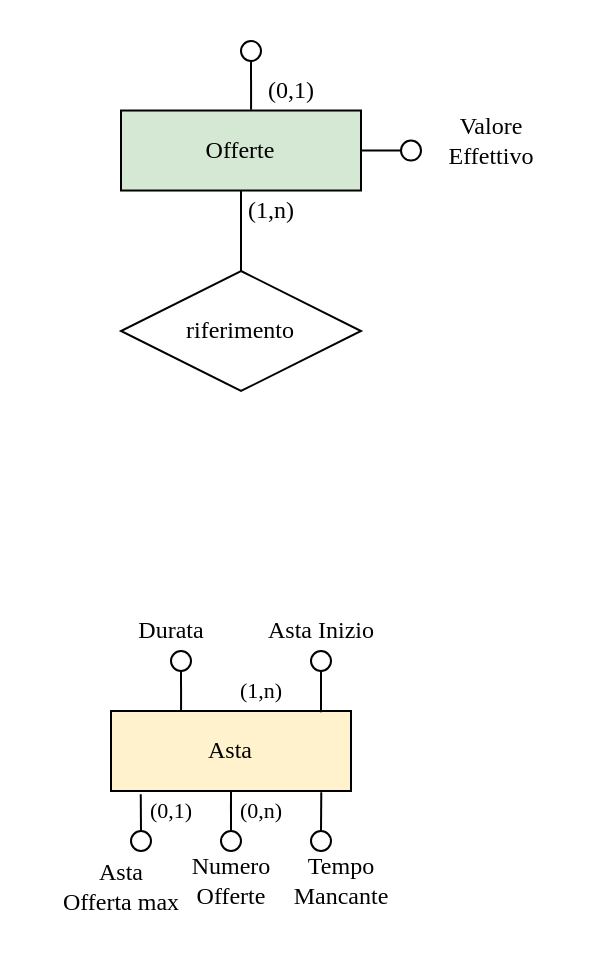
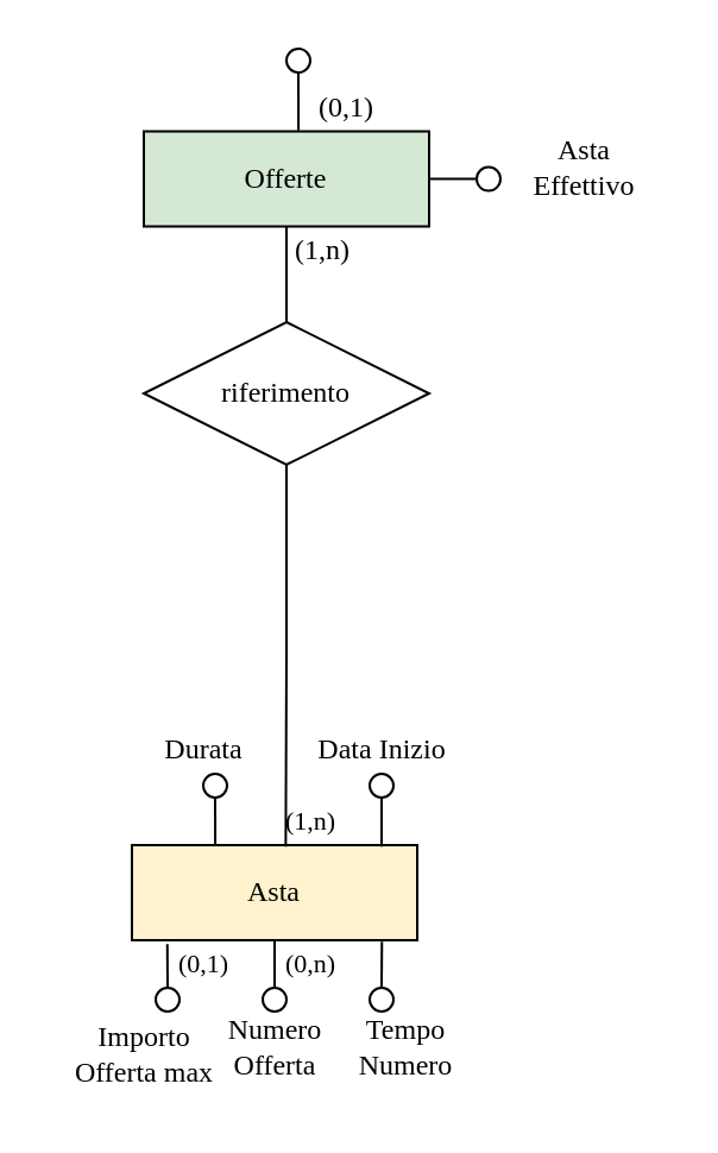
  <mxCell id="0" />
  <mxCell id="1" parent="0" />
  <mxCell id="2" value="" style="ellipse;whiteSpace=wrap;html=1;aspect=fixed;fontFamily=Times New Roman;" vertex="1" parent="1"><mxGeometry x="85" y="325" width="10" height="10" as="geometry" /></mxCell>
  <mxCell id="3" style="edgeStyle=orthogonalEdgeStyle;rounded=0;orthogonalLoop=1;jettySize=auto;html=1;exitX=0.5;exitY=1;exitDx=0;exitDy=0;endArrow=none;startFill=0;" edge="1" parent="1" source="4"><mxGeometry relative="1" as="geometry"><mxPoint x="114.977" y="405" as="targetPoint" /></mxGeometry></mxCell>
  <mxCell id="4" value="&lt;font&gt;Asta&lt;/font&gt;" style="whiteSpace=wrap;html=1;align=center;fontFamily=Times New Roman;fillColor=#fff2cc;" vertex="1" parent="1"><mxGeometry x="55" y="355" width="120" height="40" as="geometry" /></mxCell>
- <mxCell id="5" value="&lt;font&gt;Asta&lt;/font&gt;&lt;div&gt;&lt;font&gt;Offerta max&lt;/font&gt;&lt;/div&gt;" style="text;html=1;align=center;verticalAlign=middle;resizable=0;points=[];autosize=1;strokeColor=none;fillColor=none;fontFamily=Times New Roman;fontSize=12;fontColor=default;labelBackgroundColor=default;" vertex="1" parent="1"><mxGeometry x="20" y="423" width="80" height="40" as="geometry" /></mxCell>
+ <mxCell id="5" value="&lt;font&gt;Importo&lt;/font&gt;&lt;div&gt;&lt;font&gt;Offerta max&lt;/font&gt;&lt;/div&gt;" style="text;html=1;align=center;verticalAlign=middle;resizable=0;points=[];autosize=1;strokeColor=none;fillColor=none;fontFamily=Times New Roman;fontSize=12;fontColor=default;labelBackgroundColor=default;" vertex="1" parent="1"><mxGeometry x="20" y="423" width="80" height="40" as="geometry" /></mxCell>
  <mxCell id="6" style="edgeStyle=orthogonalEdgeStyle;rounded=0;orthogonalLoop=1;jettySize=auto;html=1;exitX=0.5;exitY=0;exitDx=0;exitDy=0;entryX=0.25;entryY=1;entryDx=0;entryDy=0;endArrow=none;startFill=0;fontFamily=Times New Roman;" edge="1" parent="1" source="7"><mxGeometry relative="1" as="geometry"><mxPoint x="115" y="400" as="targetPoint" /></mxGeometry></mxCell>
  <mxCell id="7" value="" style="ellipse;whiteSpace=wrap;html=1;aspect=fixed;fontFamily=Times New Roman;" vertex="1" parent="1"><mxGeometry x="110" y="415" width="10" height="10" as="geometry" /></mxCell>
  <mxCell id="8" value="" style="ellipse;whiteSpace=wrap;html=1;aspect=fixed;fontFamily=Times New Roman;" vertex="1" parent="1"><mxGeometry x="155" y="415" width="10" height="10" as="geometry" /></mxCell>
  <mxCell id="9" value="" style="ellipse;whiteSpace=wrap;html=1;aspect=fixed;fontFamily=Times New Roman;" vertex="1" parent="1"><mxGeometry x="65" y="415" width="10" height="10" as="geometry" /></mxCell>
- <mxCell id="10" value="&lt;font&gt;Numero&lt;br&gt;Offerte&lt;/font&gt;" style="text;html=1;align=center;verticalAlign=middle;resizable=0;points=[];autosize=1;strokeColor=none;fillColor=none;fontFamily=Times New Roman;fontSize=12;fontColor=default;labelBackgroundColor=default;" vertex="1" parent="1"><mxGeometry x="85" y="420" width="60" height="40" as="geometry" /></mxCell>
- <mxCell id="11" value="&lt;font&gt;Tempo&lt;/font&gt;&lt;div&gt;&lt;font&gt;Mancante&lt;/font&gt;&lt;/div&gt;" style="text;html=1;align=center;verticalAlign=middle;resizable=0;points=[];autosize=1;strokeColor=none;fillColor=none;fontFamily=Times New Roman;fontSize=12;fontColor=default;labelBackgroundColor=default;" vertex="1" parent="1"><mxGeometry x="135" y="420" width="70" height="40" as="geometry" /></mxCell>
+ <mxCell id="10" value="&lt;font&gt;Numero&lt;br&gt;Offerta&lt;/font&gt;" style="text;html=1;align=center;verticalAlign=middle;resizable=0;points=[];autosize=1;strokeColor=none;fillColor=none;fontFamily=Times New Roman;fontSize=12;fontColor=default;labelBackgroundColor=default;" vertex="1" parent="1"><mxGeometry x="85" y="420" width="60" height="40" as="geometry" /></mxCell>
+ <mxCell id="11" value="&lt;font&gt;Tempo&lt;/font&gt;&lt;div&gt;&lt;font&gt;Numero&lt;/font&gt;&lt;/div&gt;" style="text;html=1;align=center;verticalAlign=middle;resizable=0;points=[];autosize=1;strokeColor=none;fillColor=none;fontFamily=Times New Roman;fontSize=12;fontColor=default;labelBackgroundColor=default;" vertex="1" parent="1"><mxGeometry x="135" y="420" width="70" height="40" as="geometry" /></mxCell>
  <mxCell id="12" value="&lt;font&gt;(1,n)&lt;/font&gt;" style="text;html=1;align=center;verticalAlign=middle;resizable=0;points=[];autosize=1;strokeColor=none;fillColor=none;fontFamily=Times New Roman;fontSize=11;fontColor=default;labelBackgroundColor=default;" vertex="1" parent="1"><mxGeometry x="110" y="330" width="40" height="30" as="geometry" /></mxCell>
  <mxCell id="13" value="" style="ellipse;whiteSpace=wrap;html=1;aspect=fixed;fontFamily=Times New Roman;" vertex="1" parent="1"><mxGeometry x="155" y="325" width="10" height="10" as="geometry" /></mxCell>
  <mxCell id="14" style="edgeStyle=orthogonalEdgeStyle;shape=connector;rounded=0;orthogonalLoop=1;jettySize=auto;html=1;exitX=0.5;exitY=1;exitDx=0;exitDy=0;entryX=0.875;entryY=0.015;entryDx=0;entryDy=0;entryPerimeter=0;strokeColor=default;align=center;verticalAlign=middle;fontFamily=Times New Roman;fontSize=11;fontColor=default;labelBackgroundColor=default;startFill=0;endArrow=none;" edge="1" parent="1" source="13" target="4"><mxGeometry relative="1" as="geometry" /></mxCell>
  <mxCell id="15" style="edgeStyle=orthogonalEdgeStyle;shape=connector;rounded=0;orthogonalLoop=1;jettySize=auto;html=1;exitX=0.5;exitY=1;exitDx=0;exitDy=0;entryX=0.292;entryY=0;entryDx=0;entryDy=0;entryPerimeter=0;strokeColor=default;align=center;verticalAlign=middle;fontFamily=Times New Roman;fontSize=11;fontColor=default;labelBackgroundColor=default;startFill=0;endArrow=none;" edge="1" parent="1" source="2" target="4"><mxGeometry relative="1" as="geometry" /></mxCell>
  <mxCell id="16" value="&lt;font&gt;Durata&lt;/font&gt;" style="text;html=1;align=center;verticalAlign=middle;resizable=0;points=[];autosize=1;strokeColor=none;fillColor=none;fontFamily=Times New Roman;fontSize=12;fontColor=default;labelBackgroundColor=default;" vertex="1" parent="1"><mxGeometry x="55" y="300" width="60" height="30" as="geometry" /></mxCell>
- <mxCell id="17" value="&lt;font&gt;Asta Inizio&lt;/font&gt;" style="text;html=1;align=center;verticalAlign=middle;resizable=0;points=[];autosize=1;strokeColor=none;fillColor=none;fontFamily=Times New Roman;fontSize=12;fontColor=default;labelBackgroundColor=default;" vertex="1" parent="1"><mxGeometry x="120" y="300" width="80" height="30" as="geometry" /></mxCell>
+ <mxCell id="17" value="&lt;font&gt;Data Inizio&lt;/font&gt;" style="text;html=1;align=center;verticalAlign=middle;resizable=0;points=[];autosize=1;strokeColor=none;fillColor=none;fontFamily=Times New Roman;fontSize=12;fontColor=default;labelBackgroundColor=default;" vertex="1" parent="1"><mxGeometry x="120" y="300" width="80" height="30" as="geometry" /></mxCell>
  <mxCell id="18" style="edgeStyle=orthogonalEdgeStyle;rounded=0;orthogonalLoop=1;jettySize=auto;html=1;exitX=0.5;exitY=0;exitDx=0;exitDy=0;entryX=0.669;entryY=1.015;entryDx=0;entryDy=0;entryPerimeter=0;endArrow=none;startFill=0;fontFamily=Times New Roman;" edge="1" parent="1" source="8"><mxGeometry relative="1" as="geometry"><mxPoint x="160.14" y="395.6" as="targetPoint" /></mxGeometry></mxCell>
  <mxCell id="19" style="edgeStyle=orthogonalEdgeStyle;rounded=0;orthogonalLoop=1;jettySize=auto;html=1;exitX=0.5;exitY=0;exitDx=0;exitDy=0;entryX=0.124;entryY=1.042;entryDx=0;entryDy=0;entryPerimeter=0;endArrow=none;startFill=0;" edge="1" parent="1" source="9" target="4"><mxGeometry relative="1" as="geometry" /></mxCell>
  <mxCell id="20" value="(0,n)" style="text;html=1;align=center;verticalAlign=middle;resizable=0;points=[];autosize=1;strokeColor=none;fillColor=none;fontFamily=Times New Roman;fontSize=11;fontColor=default;labelBackgroundColor=default;" vertex="1" parent="1"><mxGeometry x="110" y="390" width="40" height="30" as="geometry" /></mxCell>
  <mxCell id="21" value="(0,1)" style="text;html=1;align=center;verticalAlign=middle;resizable=0;points=[];autosize=1;strokeColor=none;fillColor=none;fontFamily=Times New Roman;fontSize=11;fontColor=default;labelBackgroundColor=default;" vertex="1" parent="1"><mxGeometry x="65" y="390" width="40" height="30" as="geometry" /></mxCell>
  <mxCell id="22" value="" style="ellipse;whiteSpace=wrap;html=1;aspect=fixed;fontFamily=Times New Roman;" vertex="1" parent="1"><mxGeometry x="120" y="20" width="10" height="10" as="geometry" /></mxCell>
  <mxCell id="23" style="edgeStyle=orthogonalEdgeStyle;shape=connector;rounded=0;orthogonalLoop=1;jettySize=auto;html=1;exitX=0.5;exitY=1;exitDx=0;exitDy=0;entryX=0.5;entryY=0;entryDx=0;entryDy=0;strokeColor=default;align=center;verticalAlign=middle;fontFamily=Times New Roman;fontSize=11;fontColor=default;labelBackgroundColor=default;startFill=0;endArrow=none;" edge="1" parent="1" source="24" target="27"><mxGeometry relative="1" as="geometry" /></mxCell>
  <mxCell id="24" value="&lt;font&gt;Offerte&lt;/font&gt;" style="whiteSpace=wrap;html=1;align=center;fontFamily=Times New Roman;fillColor=#d5e8d4;" vertex="1" parent="1"><mxGeometry x="60" y="54.76" width="120" height="40" as="geometry" /></mxCell>
  <mxCell id="25" style="edgeStyle=orthogonalEdgeStyle;shape=connector;rounded=0;orthogonalLoop=1;jettySize=auto;html=1;exitX=0;exitY=0.5;exitDx=0;exitDy=0;entryX=1;entryY=0.5;entryDx=0;entryDy=0;strokeColor=default;align=center;verticalAlign=middle;fontFamily=Times New Roman;fontSize=11;fontColor=default;labelBackgroundColor=default;startFill=0;endArrow=none;" edge="1" parent="1" source="26" target="24"><mxGeometry relative="1" as="geometry" /></mxCell>
  <mxCell id="26" value="" style="ellipse;whiteSpace=wrap;html=1;aspect=fixed;fontFamily=Times New Roman;" vertex="1" parent="1"><mxGeometry x="200" y="69.76" width="10" height="10" as="geometry" /></mxCell>
  <mxCell id="27" value="&lt;font&gt;riferimento&lt;/font&gt;" style="shape=rhombus;perimeter=rhombusPerimeter;whiteSpace=wrap;html=1;align=center;fontFamily=Times New Roman;" vertex="1" parent="1"><mxGeometry x="60" y="135" width="120" height="60" as="geometry" /></mxCell>
  <mxCell id="28" style="edgeStyle=orthogonalEdgeStyle;shape=connector;rounded=0;orthogonalLoop=1;jettySize=auto;html=1;exitX=0.5;exitY=1;exitDx=0;exitDy=0;strokeColor=default;align=center;verticalAlign=middle;fontFamily=Times New Roman;fontSize=11;fontColor=default;labelBackgroundColor=default;startFill=0;endArrow=none;entryX=0.542;entryY=-0.01;entryDx=0;entryDy=0;entryPerimeter=0;" edge="1" parent="1" source="22" target="24"><mxGeometry relative="1" as="geometry"><mxPoint x="125" y="50" as="targetPoint" /></mxGeometry></mxCell>
  <mxCell id="29" value="&lt;font&gt;(0,1)&lt;/font&gt;" style="text;html=1;align=center;verticalAlign=middle;resizable=0;points=[];autosize=1;strokeColor=none;fillColor=none;fontSize=12;fontFamily=Times New Roman;" vertex="1" parent="1"><mxGeometry x="120" y="30.4" width="50" height="30" as="geometry" /></mxCell>
  <mxCell id="30" value="&lt;font&gt;(1,n)&lt;/font&gt;" style="text;html=1;align=center;verticalAlign=middle;resizable=0;points=[];autosize=1;strokeColor=none;fillColor=none;fontFamily=Times New Roman;fontSize=12;fontColor=default;labelBackgroundColor=default;" vertex="1" parent="1"><mxGeometry x="110" y="89.76" width="50" height="30" as="geometry" /></mxCell>
+ <mxCell id="31" style="edgeStyle=orthogonalEdgeStyle;rounded=0;orthogonalLoop=1;jettySize=auto;html=1;exitX=0.5;exitY=1;exitDx=0;exitDy=0;entryX=0.539;entryY=0.015;entryDx=0;entryDy=0;entryPerimeter=0;endArrow=none;startFill=0;" edge="1" parent="1" source="27" target="4"><mxGeometry relative="1" as="geometry" /></mxCell>
  <mxCell id="32" value="&lt;span style=&quot;color: rgba(0, 0, 0, 0); font-family: monospace; font-size: 0px; text-align: start;&quot;&gt;%3CmxGraphModel%3E%3Croot%3E%3CmxCell%20id%3D%220%22%2F%3E%3CmxCell%20id%3D%221%22%20parent%3D%220%22%2F%3E%3CmxCell%20id%3D%222%22%20value%3D%22%26lt%3Bfont%26gt%3BValore%26lt%3Bbr%26gt%3BEffettivo%26lt%3B%2Ffont%26gt%3B%22%20style%3D%22text%3Bhtml%3D1%3Balign%3Dcenter%3BverticalAlign%3Dmiddle%3Bresizable%3D0%3Bpoints%3D%5B%5D%3Bautosize%3D1%3BstrokeColor%3Dnone%3BfillColor%3Dnone%3BfontFamily%3DTimes%20New%20Roman%3BfontSize%3D12%3BfontColor%3Ddefault%3BlabelBackgroundColor%3Ddefault%3B%22%20vertex%3D%221%22%20parent%3D%221%22%3E%3CmxGeometry%20x%3D%22-60%22%20y%3D%22369.76%22%20width%3D%2270%22%20height%3D%2240%22%20as%3D%22geometry%22%2F%3E%3C%2FmxCell%3E%3C%2Froot%3E%3C%2FmxGraphModel%3E&lt;/span&gt;" style="text;html=1;align=center;verticalAlign=middle;resizable=0;points=[];autosize=1;strokeColor=none;fillColor=none;" vertex="1" parent="1"><mxGeometry x="220" y="68" width="20" height="30" as="geometry" /></mxCell>
- <mxCell id="33" value="&lt;font&gt;Valore&lt;br&gt;Effettivo&lt;/font&gt;" style="text;html=1;align=center;verticalAlign=middle;resizable=0;points=[];autosize=1;strokeColor=none;fillColor=none;fontFamily=Times New Roman;fontSize=12;fontColor=default;labelBackgroundColor=default;" vertex="1" parent="1"><mxGeometry x="210" y="49.76" width="70" height="40" as="geometry" /></mxCell>
+ <mxCell id="33" value="&lt;font&gt;Asta&lt;br&gt;Effettivo&lt;/font&gt;" style="text;html=1;align=center;verticalAlign=middle;resizable=0;points=[];autosize=1;strokeColor=none;fillColor=none;fontFamily=Times New Roman;fontSize=12;fontColor=default;labelBackgroundColor=default;" vertex="1" parent="1"><mxGeometry x="210" y="49.76" width="70" height="40" as="geometry" /></mxCell>
